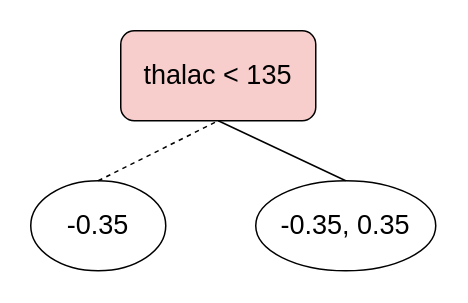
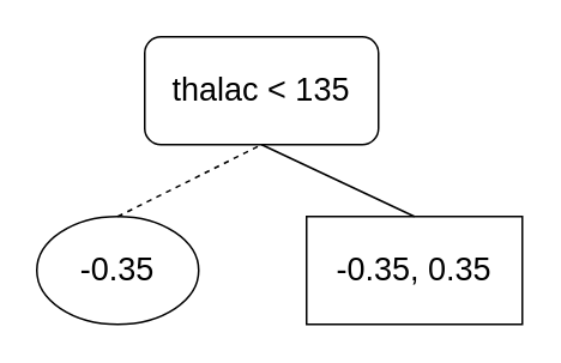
  <mxCell id="0" />
  <mxCell id="1" parent="0" />
- <mxCell id="2" value="&lt;font style=&quot;font-size: 18px&quot;&gt;thalac &amp;lt; 135&lt;/font&gt;" style="rounded=1;whiteSpace=wrap;html=1;fillColor=#f8cecc;" vertex="1" parent="1"><mxGeometry x="80" y="20" width="130" height="60" as="geometry" /></mxCell>
+ <mxCell id="2" value="&lt;font style=&quot;font-size: 18px&quot;&gt;thalac &amp;lt; 135&lt;/font&gt;" style="rounded=1;whiteSpace=wrap;html=1;" vertex="1" parent="1"><mxGeometry x="80" y="20" width="130" height="60" as="geometry" /></mxCell>
  <mxCell id="3" value="&lt;font style=&quot;font-size: 18px&quot;&gt;-0.35&lt;/font&gt;" style="ellipse;whiteSpace=wrap;html=1;" vertex="1" parent="1"><mxGeometry x="20" y="120" width="90" height="60" as="geometry" /></mxCell>
- <mxCell id="4" value="&lt;font style=&quot;font-size: 18px&quot;&gt;-0.35, 0.35&lt;/font&gt;" style="ellipse;whiteSpace=wrap;html=1;" vertex="1" parent="1"><mxGeometry x="170" y="120" width="120" height="60" as="geometry" /></mxCell>
+ <mxCell id="4" value="&lt;font style=&quot;font-size: 18px&quot;&gt;-0.35, 0.35&lt;/font&gt;" style="whiteSpace=wrap;html=1;rounded=0;" vertex="1" parent="1"><mxGeometry x="170" y="120" width="120" height="60" as="geometry" /></mxCell>
  <mxCell id="5" value="" style="endArrow=none;html=1;exitX=0.5;exitY=0;exitDx=0;exitDy=0;entryX=0.5;entryY=1;entryDx=0;entryDy=0;dashed=1;" edge="1" parent="1" source="3" target="2"><mxGeometry width="50" height="50" relative="1" as="geometry"><mxPoint x="330" y="150" as="sourcePoint" /><mxPoint x="380" y="100" as="targetPoint" /></mxGeometry></mxCell>
  <mxCell id="6" value="" style="endArrow=none;html=1;exitX=0.5;exitY=1;exitDx=0;exitDy=0;entryX=0.5;entryY=0;entryDx=0;entryDy=0;" edge="1" parent="1" source="2" target="4"><mxGeometry width="50" height="50" relative="1" as="geometry"><mxPoint x="300" y="130" as="sourcePoint" /><mxPoint x="350" y="80" as="targetPoint" /></mxGeometry></mxCell>
